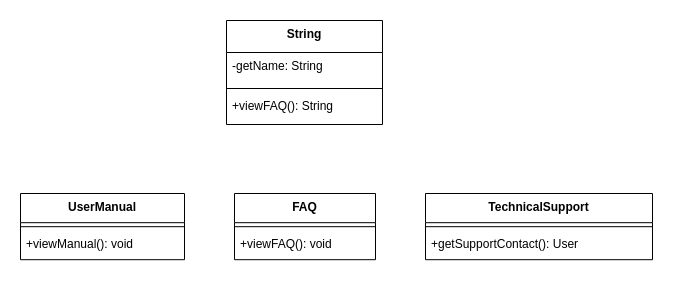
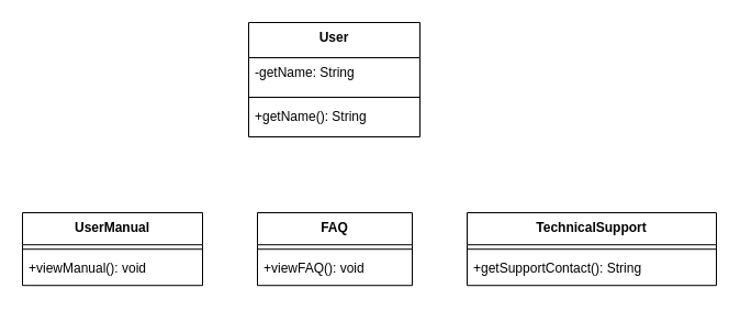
  <mxCell id="0" />
  <mxCell id="1" parent="0" />
- <mxCell id="2" value="String" style="swimlane;fontStyle=1;align=center;verticalAlign=top;childLayout=stackLayout;horizontal=1;startSize=32;horizontalStack=0;resizeParent=1;resizeParentMax=0;resizeLast=0;collapsible=0;marginBottom=0;" vertex="1" parent="1"><mxGeometry x="226" y="20" width="156" height="104" as="geometry" /></mxCell>
+ <mxCell id="2" value="User" style="swimlane;fontStyle=1;align=center;verticalAlign=top;childLayout=stackLayout;horizontal=1;startSize=32;horizontalStack=0;resizeParent=1;resizeParentMax=0;resizeLast=0;collapsible=0;marginBottom=0;" vertex="1" parent="1"><mxGeometry x="226" y="20" width="156" height="104" as="geometry" /></mxCell>
  <mxCell id="3" value="-getName: String" style="text;strokeColor=none;fillColor=none;align=left;verticalAlign=top;spacingLeft=4;spacingRight=4;overflow=hidden;rotatable=0;points=[[0,0.5],[1,0.5]];portConstraint=eastwest;" vertex="1" parent="2"><mxGeometry y="32" width="156" height="32" as="geometry" /></mxCell>
  <mxCell id="4" style="line;strokeWidth=1;fillColor=none;align=left;verticalAlign=middle;spacingTop=-1;spacingLeft=3;spacingRight=3;rotatable=0;labelPosition=right;points=[];portConstraint=eastwest;strokeColor=inherit;" vertex="1" parent="2"><mxGeometry y="64" width="156" height="8" as="geometry" /></mxCell>
- <mxCell id="5" value="+viewFAQ(): String" style="text;strokeColor=none;fillColor=none;align=left;verticalAlign=top;spacingLeft=4;spacingRight=4;overflow=hidden;rotatable=0;points=[[0,0.5],[1,0.5]];portConstraint=eastwest;" vertex="1" parent="2"><mxGeometry y="72" width="156" height="32" as="geometry" /></mxCell>
+ <mxCell id="5" value="+getName(): String" style="text;strokeColor=none;fillColor=none;align=left;verticalAlign=top;spacingLeft=4;spacingRight=4;overflow=hidden;rotatable=0;points=[[0,0.5],[1,0.5]];portConstraint=eastwest;" vertex="1" parent="2"><mxGeometry y="72" width="156" height="32" as="geometry" /></mxCell>
  <mxCell id="6" value="UserManual" style="swimlane;fontStyle=1;align=center;verticalAlign=top;childLayout=stackLayout;horizontal=1;startSize=29.2;horizontalStack=0;resizeParent=1;resizeParentMax=0;resizeLast=0;collapsible=0;marginBottom=0;" vertex="1" parent="1"><mxGeometry x="20" y="193" width="164" height="66.2" as="geometry" /></mxCell>
  <mxCell id="7" style="line;strokeWidth=1;fillColor=none;align=left;verticalAlign=middle;spacingTop=-1;spacingLeft=3;spacingRight=3;rotatable=0;labelPosition=right;points=[];portConstraint=eastwest;strokeColor=inherit;" vertex="1" parent="6"><mxGeometry y="29.2" width="164" height="8" as="geometry" /></mxCell>
  <mxCell id="8" value="+viewManual(): void" style="text;strokeColor=none;fillColor=none;align=left;verticalAlign=top;spacingLeft=4;spacingRight=4;overflow=hidden;rotatable=0;points=[[0,0.5],[1,0.5]];portConstraint=eastwest;" vertex="1" parent="6"><mxGeometry y="37.2" width="164" height="29" as="geometry" /></mxCell>
  <mxCell id="9" value="FAQ" style="swimlane;fontStyle=1;align=center;verticalAlign=top;childLayout=stackLayout;horizontal=1;startSize=29.2;horizontalStack=0;resizeParent=1;resizeParentMax=0;resizeLast=0;collapsible=0;marginBottom=0;" vertex="1" parent="1"><mxGeometry x="234" y="193" width="141" height="66.2" as="geometry" /></mxCell>
  <mxCell id="10" style="line;strokeWidth=1;fillColor=none;align=left;verticalAlign=middle;spacingTop=-1;spacingLeft=3;spacingRight=3;rotatable=0;labelPosition=right;points=[];portConstraint=eastwest;strokeColor=inherit;" vertex="1" parent="9"><mxGeometry y="29.2" width="141" height="8" as="geometry" /></mxCell>
  <mxCell id="11" value="+viewFAQ(): void" style="text;strokeColor=none;fillColor=none;align=left;verticalAlign=top;spacingLeft=4;spacingRight=4;overflow=hidden;rotatable=0;points=[[0,0.5],[1,0.5]];portConstraint=eastwest;" vertex="1" parent="9"><mxGeometry y="37.2" width="141" height="29" as="geometry" /></mxCell>
  <mxCell id="12" value="TechnicalSupport" style="swimlane;fontStyle=1;align=center;verticalAlign=top;childLayout=stackLayout;horizontal=1;startSize=29.2;horizontalStack=0;resizeParent=1;resizeParentMax=0;resizeLast=0;collapsible=0;marginBottom=0;" vertex="1" parent="1"><mxGeometry x="425" y="193" width="227" height="66.2" as="geometry" /></mxCell>
  <mxCell id="13" style="line;strokeWidth=1;fillColor=none;align=left;verticalAlign=middle;spacingTop=-1;spacingLeft=3;spacingRight=3;rotatable=0;labelPosition=right;points=[];portConstraint=eastwest;strokeColor=inherit;" vertex="1" parent="12"><mxGeometry y="29.2" width="227" height="8" as="geometry" /></mxCell>
- <mxCell id="14" value="+getSupportContact(): User" style="text;strokeColor=none;fillColor=none;align=left;verticalAlign=top;spacingLeft=4;spacingRight=4;overflow=hidden;rotatable=0;points=[[0,0.5],[1,0.5]];portConstraint=eastwest;" vertex="1" parent="12"><mxGeometry y="37.2" width="227" height="29" as="geometry" /></mxCell>
+ <mxCell id="14" value="+getSupportContact(): String" style="text;strokeColor=none;fillColor=none;align=left;verticalAlign=top;spacingLeft=4;spacingRight=4;overflow=hidden;rotatable=0;points=[[0,0.5],[1,0.5]];portConstraint=eastwest;" vertex="1" parent="12"><mxGeometry y="37.2" width="227" height="29" as="geometry" /></mxCell>
